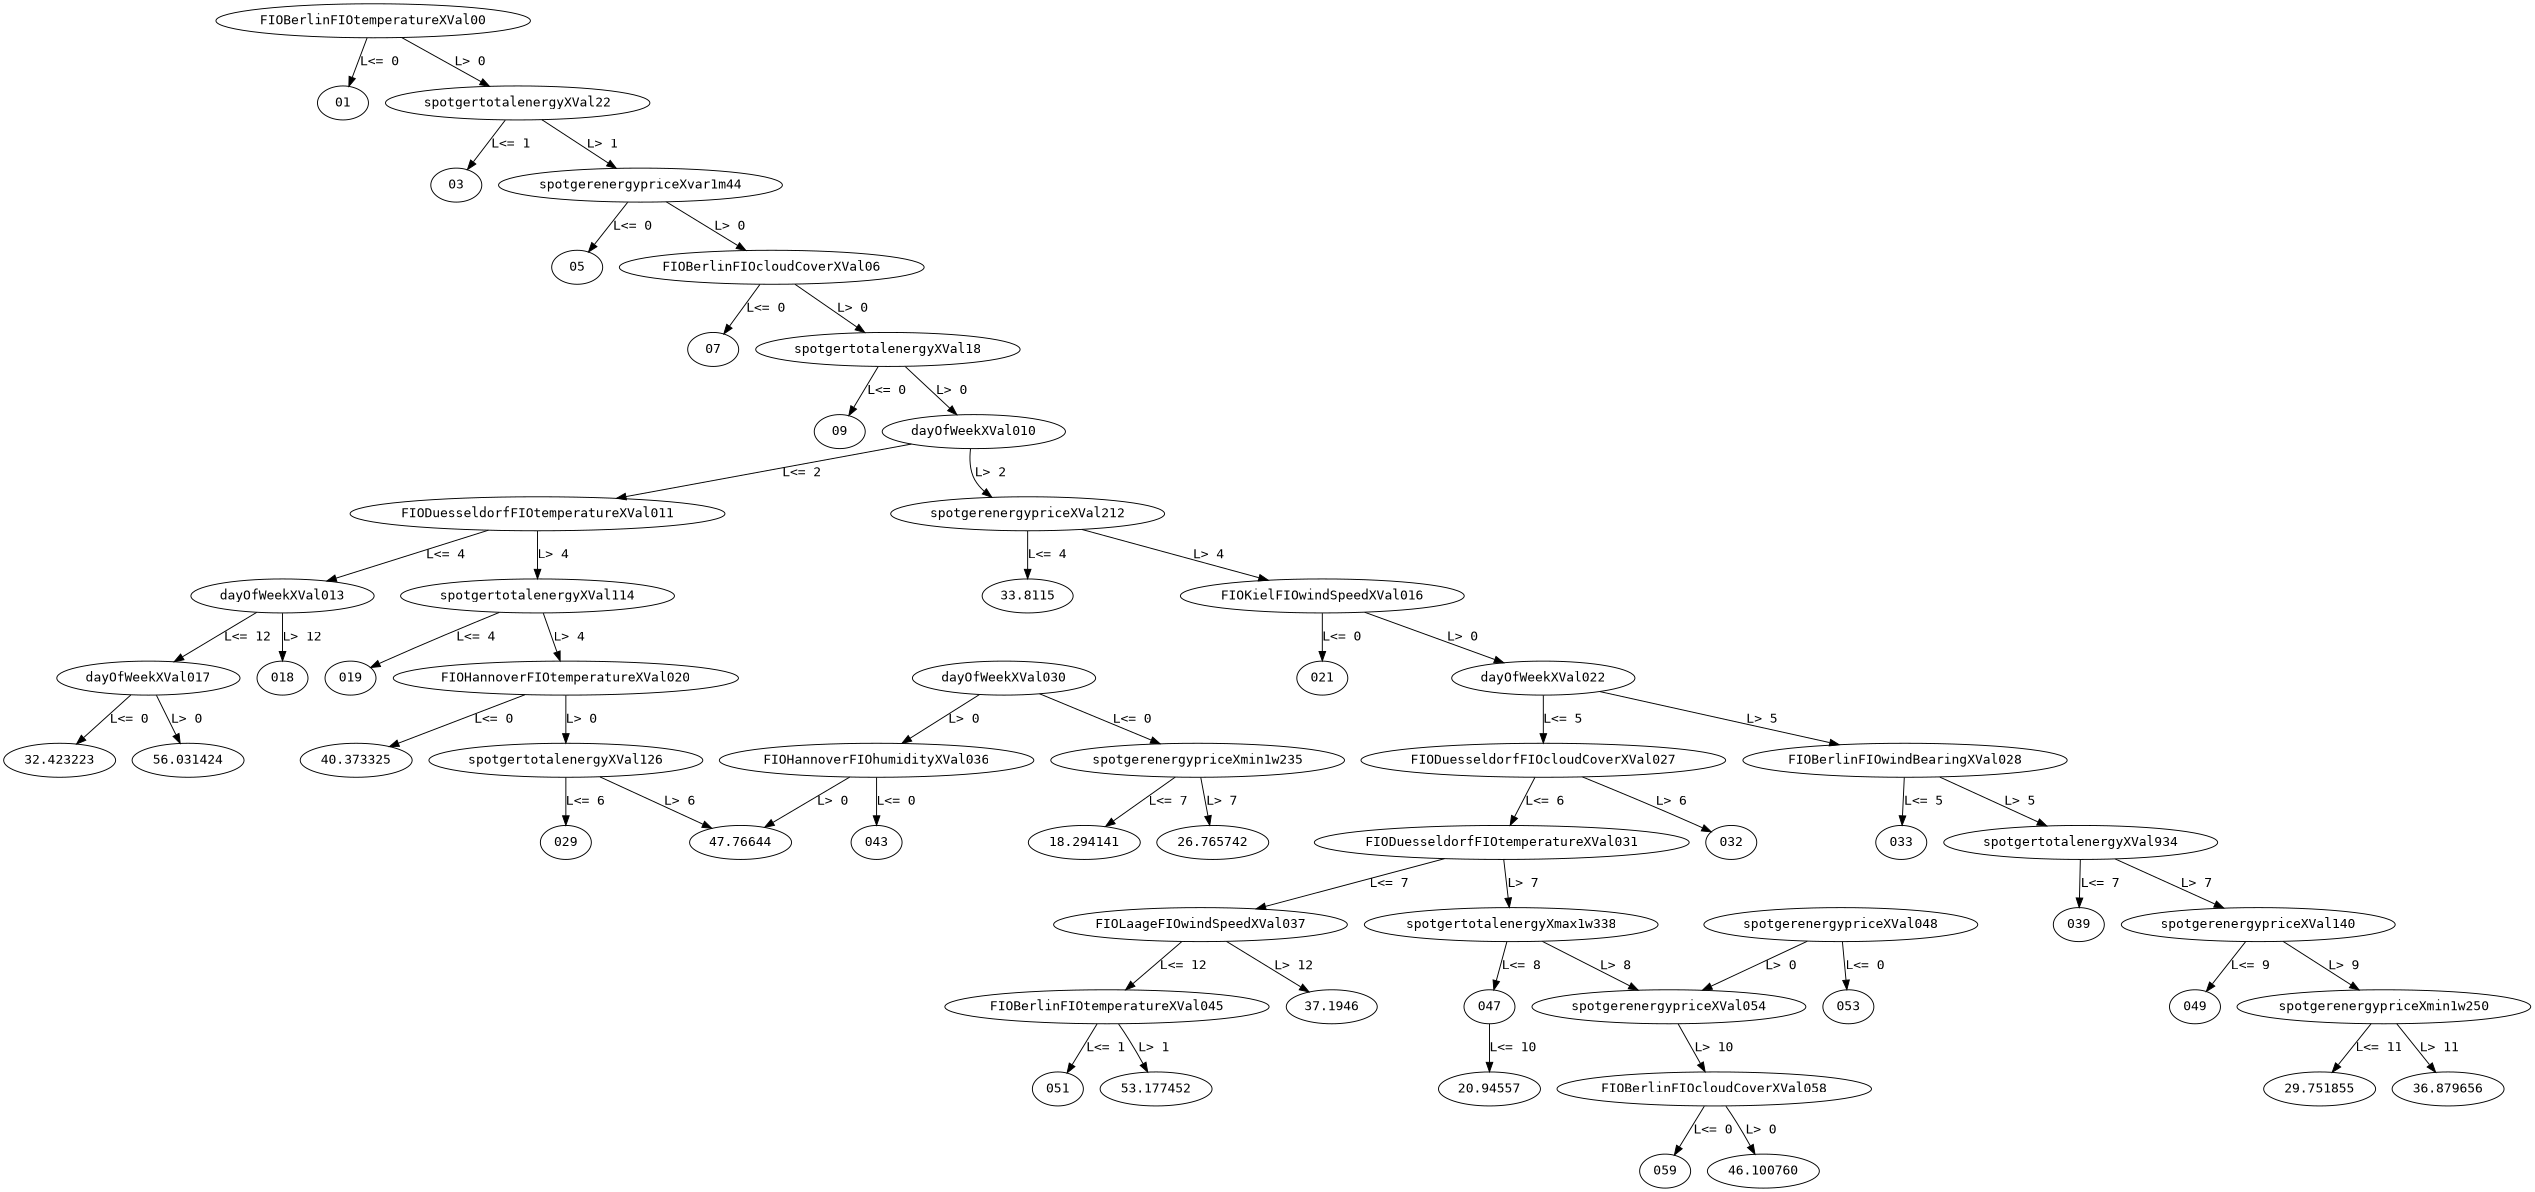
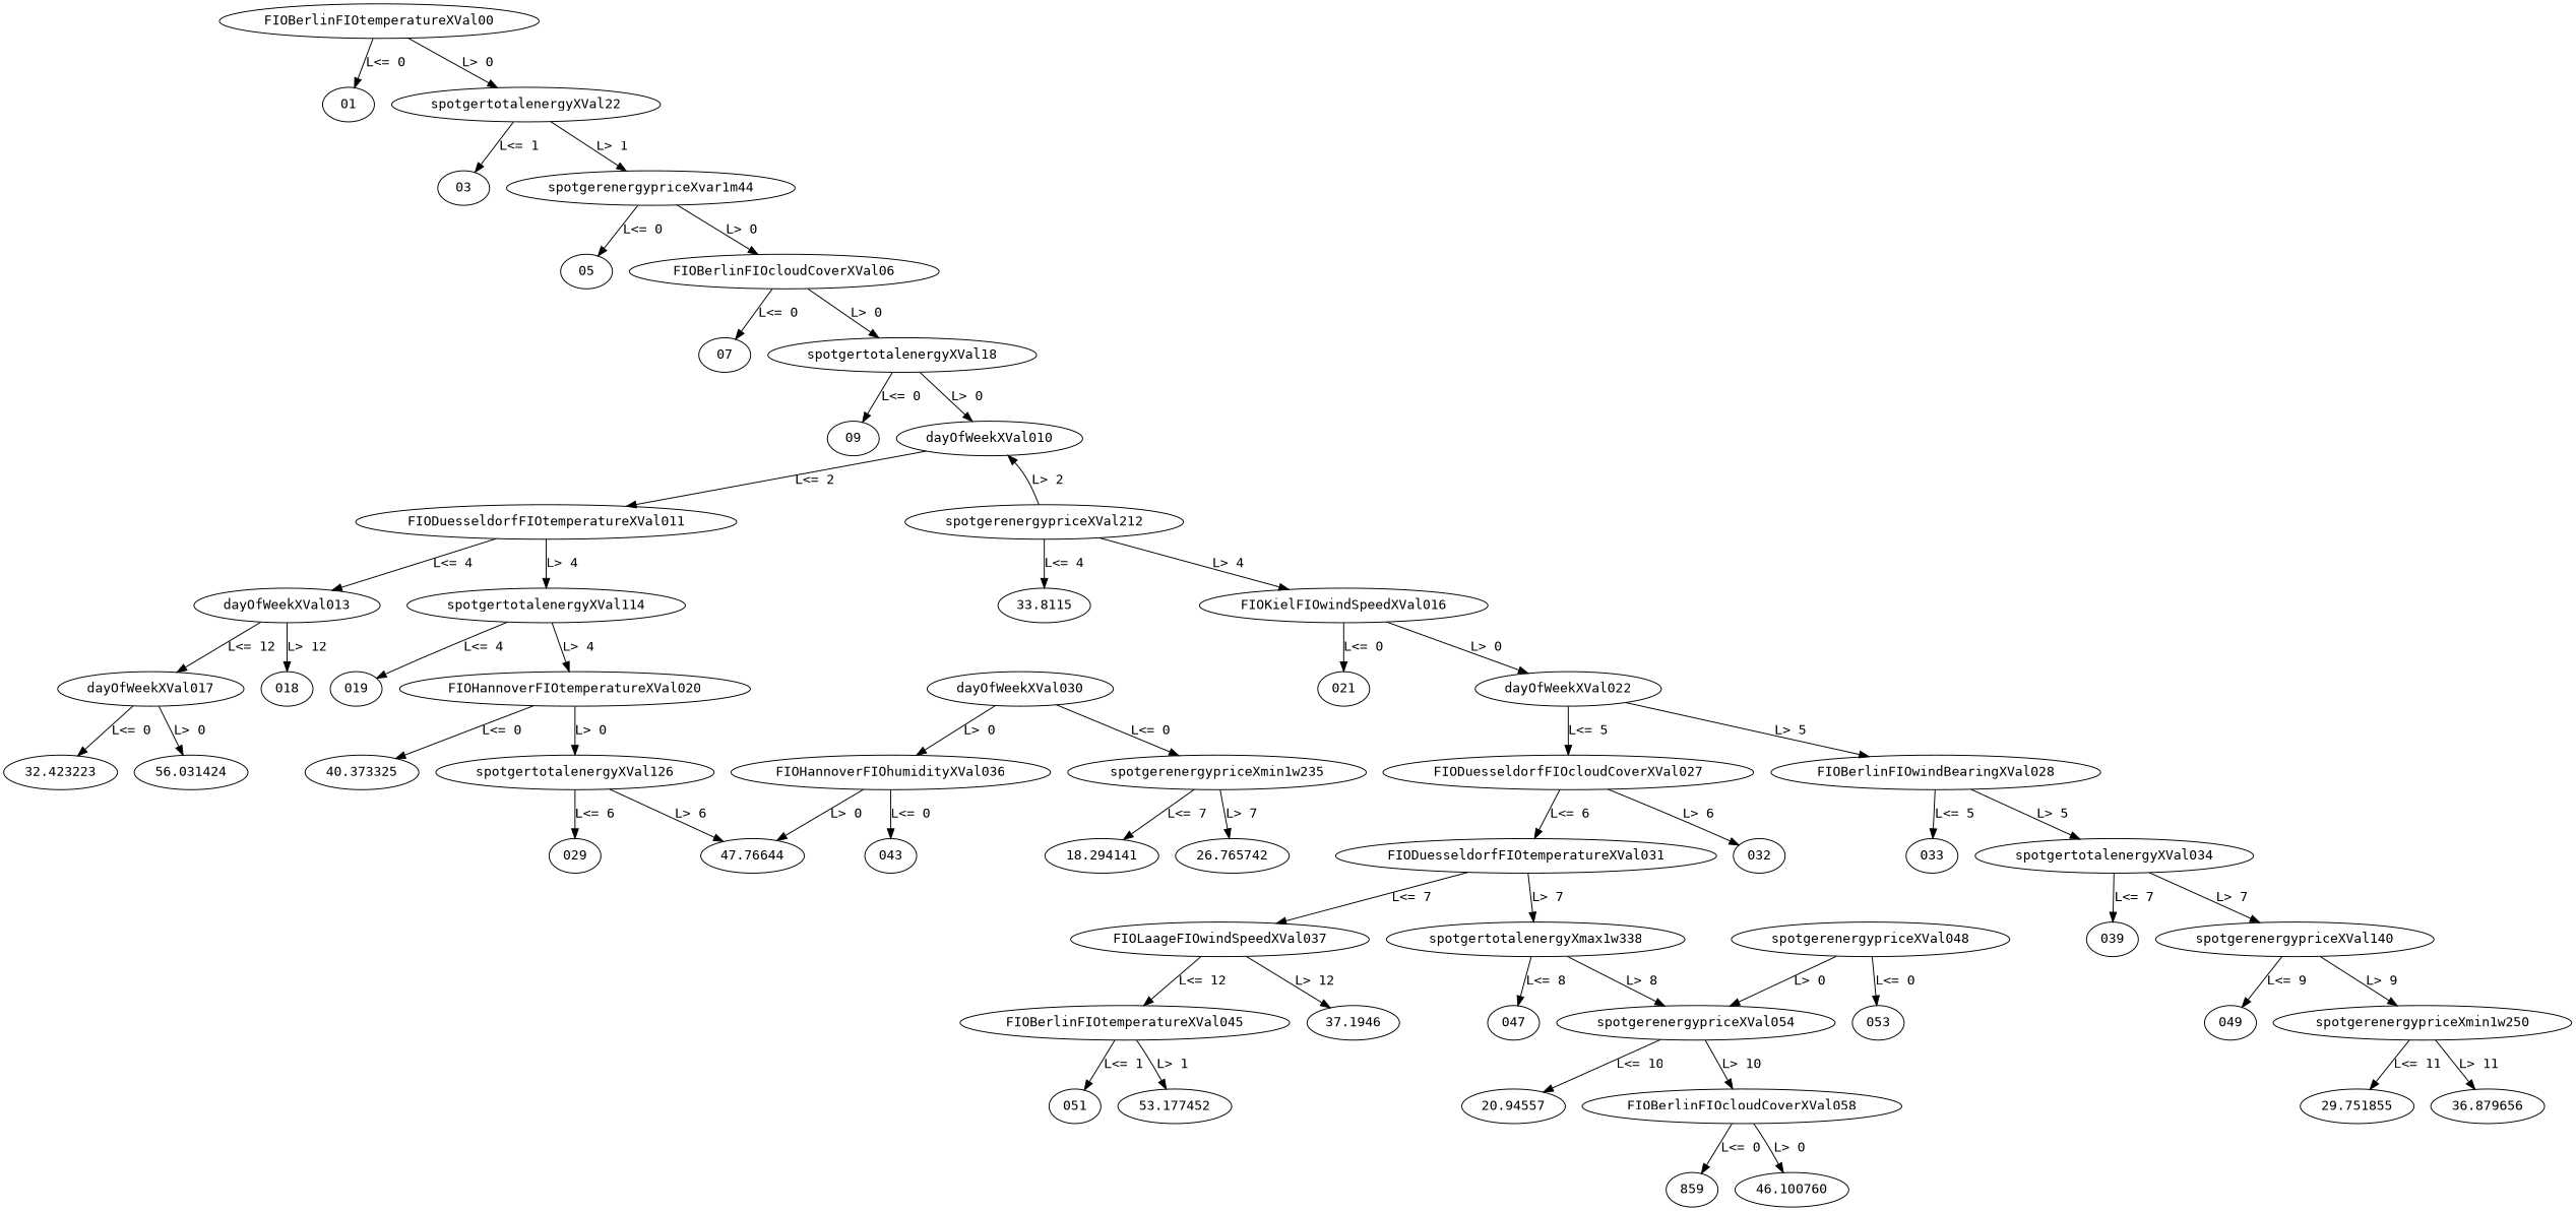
  digraph {
    fontname="DejaVu Sans Mono"
    node [fontname="DejaVu Sans Mono"]
    edge [fontname="DejaVu Sans Mono"]
    FIOBerlinFIOtemperatureXVal00
    01
    spotgertotalenergyXVal22
    03
    spotgerenergypriceXvar1m44
    05
    FIOBerlinFIOcloudCoverXVal06
    07
    spotgertotalenergyXVal18
    09
    dayOfWeekXVal010
    FIODuesseldorfFIOtemperatureXVal011
    spotgerenergypriceXVal212
    dayOfWeekXVal013
    spotgertotalenergyXVal114
    33.8115
    FIOKielFIOwindSpeedXVal016
    dayOfWeekXVal017
    018
    019
    FIOHannoverFIOtemperatureXVal020
    021
    dayOfWeekXVal022
    32.423223
    56.031424
    40.373325
    spotgertotalenergyXVal126
    FIODuesseldorfFIOcloudCoverXVal027
    FIOBerlinFIOwindBearingXVal028
    029
    47.76644
    FIODuesseldorfFIOtemperatureXVal031
    032
    033
-   spotgertotalenergyXVal034 [label=spotgertotalenergyXVal934]
+   spotgertotalenergyXVal034
    dayOfWeekXVal030
    spotgerenergypriceXmin1w235
    FIOHannoverFIOhumidityXVal036
    FIOLaageFIOwindSpeedXVal037
    spotgertotalenergyXmax1w338
    039
    spotgerenergypriceXVal140
    18.294141
    26.765742
    043
    FIOBerlinFIOtemperatureXVal045
    37.1946
    047
    spotgerenergypriceXVal054
    049
    spotgerenergypriceXmin1w250
    051
    53.177452
    spotgerenergypriceXVal048
    053
    n56 [label=29.751855]
    36.879656
    20.94557
    FIOBerlinFIOcloudCoverXVal058
-   059
+   059 [label=859]
    46.100760
    FIOBerlinFIOtemperatureXVal00 -> 01 [label="L<= 0"]
    FIOBerlinFIOtemperatureXVal00 -> spotgertotalenergyXVal22 [label="L> 0"]
    spotgertotalenergyXVal22 -> 03 [label="L<= 1"]
    spotgertotalenergyXVal22 -> spotgerenergypriceXvar1m44 [label="L> 1"]
    spotgerenergypriceXvar1m44 -> 05 [label="L<= 0"]
    spotgerenergypriceXvar1m44 -> FIOBerlinFIOcloudCoverXVal06 [label="L> 0"]
    FIOBerlinFIOcloudCoverXVal06 -> 07 [label="L<= 0"]
    FIOBerlinFIOcloudCoverXVal06 -> spotgertotalenergyXVal18 [label="L> 0"]
    spotgertotalenergyXVal18 -> 09 [label="L<= 0"]
    spotgertotalenergyXVal18 -> dayOfWeekXVal010 [label="L> 0"]
    dayOfWeekXVal010 -> FIODuesseldorfFIOtemperatureXVal011 [label="L<= 2"]
-   dayOfWeekXVal010 -> spotgerenergypriceXVal212 [label="L> 2"]
+   spotgerenergypriceXVal212 -> dayOfWeekXVal010 [label="L> 2"]
    FIODuesseldorfFIOtemperatureXVal011 -> dayOfWeekXVal013 [label="L<= 4"]
    FIODuesseldorfFIOtemperatureXVal011 -> spotgertotalenergyXVal114 [label="L> 4"]
    spotgerenergypriceXVal212 -> 33.8115 [label="L<= 4"]
    spotgerenergypriceXVal212 -> FIOKielFIOwindSpeedXVal016 [label="L> 4"]
    dayOfWeekXVal013 -> dayOfWeekXVal017 [label="L<= 12"]
    dayOfWeekXVal013 -> 018 [label="L> 12"]
    spotgertotalenergyXVal114 -> 019 [label="L<= 4"]
    spotgertotalenergyXVal114 -> FIOHannoverFIOtemperatureXVal020 [label="L> 4"]
    FIOKielFIOwindSpeedXVal016 -> 021 [label="L<= 0"]
    FIOKielFIOwindSpeedXVal016 -> dayOfWeekXVal022 [label="L> 0"]
    dayOfWeekXVal017 -> 32.423223 [label="L<= 0"]
    dayOfWeekXVal017 -> 56.031424 [label="L> 0"]
    FIOHannoverFIOtemperatureXVal020 -> 40.373325 [label="L<= 0"]
    FIOHannoverFIOtemperatureXVal020 -> spotgertotalenergyXVal126 [label="L> 0"]
    dayOfWeekXVal022 -> FIODuesseldorfFIOcloudCoverXVal027 [label="L<= 5"]
    dayOfWeekXVal022 -> FIOBerlinFIOwindBearingXVal028 [label="L> 5"]
    spotgertotalenergyXVal126 -> 029 [label="L<= 6"]
    spotgertotalenergyXVal126 -> 47.76644 [label="L> 6"]
    FIODuesseldorfFIOcloudCoverXVal027 -> FIODuesseldorfFIOtemperatureXVal031 [label="L<= 6"]
    FIODuesseldorfFIOcloudCoverXVal027 -> 032 [label="L> 6"]
    FIOBerlinFIOwindBearingXVal028 -> 033 [label="L<= 5"]
    FIOBerlinFIOwindBearingXVal028 -> spotgertotalenergyXVal034 [label="L> 5"]
    FIODuesseldorfFIOtemperatureXVal031 -> FIOLaageFIOwindSpeedXVal037 [label="L<= 7"]
    FIODuesseldorfFIOtemperatureXVal031 -> spotgertotalenergyXmax1w338 [label="L> 7"]
    spotgertotalenergyXVal034 -> 039 [label="L<= 7"]
    spotgertotalenergyXVal034 -> spotgerenergypriceXVal140 [label="L> 7"]
    dayOfWeekXVal030 -> spotgerenergypriceXmin1w235 [label="L<= 0"]
    dayOfWeekXVal030 -> FIOHannoverFIOhumidityXVal036 [label="L> 0"]
    spotgerenergypriceXmin1w235 -> 18.294141 [label="L<= 7"]
    spotgerenergypriceXmin1w235 -> 26.765742 [label="L> 7"]
    FIOHannoverFIOhumidityXVal036 -> 47.76644 [label="L> 0"]
    FIOHannoverFIOhumidityXVal036 -> 043 [label="L<= 0"]
    FIOLaageFIOwindSpeedXVal037 -> FIOBerlinFIOtemperatureXVal045 [label="L<= 12"]
    FIOLaageFIOwindSpeedXVal037 -> 37.1946 [label="L> 12"]
    spotgertotalenergyXmax1w338 -> 047 [label="L<= 8"]
    spotgertotalenergyXmax1w338 -> spotgerenergypriceXVal054 [label="L> 8"]
    spotgerenergypriceXVal140 -> 049 [label="L<= 9"]
    spotgerenergypriceXVal140 -> spotgerenergypriceXmin1w250 [label="L> 9"]
    FIOBerlinFIOtemperatureXVal045 -> 051 [label="L<= 1"]
    FIOBerlinFIOtemperatureXVal045 -> 53.177452 [label="L> 1"]
-   047 -> 20.94557 [label="L<= 10"]
+   spotgerenergypriceXVal054 -> 20.94557 [label="L<= 10"]
    spotgerenergypriceXVal054 -> FIOBerlinFIOcloudCoverXVal058 [label="L> 10"]
    spotgerenergypriceXmin1w250 -> n56 [label="L<= 11"]
    spotgerenergypriceXmin1w250 -> 36.879656 [label="L> 11"]
    spotgerenergypriceXVal048 -> spotgerenergypriceXVal054 [label="L> 0"]
    spotgerenergypriceXVal048 -> 053 [label="L<= 0"]
    FIOBerlinFIOcloudCoverXVal058 -> 059 [label="L<= 0"]
    FIOBerlinFIOcloudCoverXVal058 -> 46.100760 [label="L> 0"]
  }
